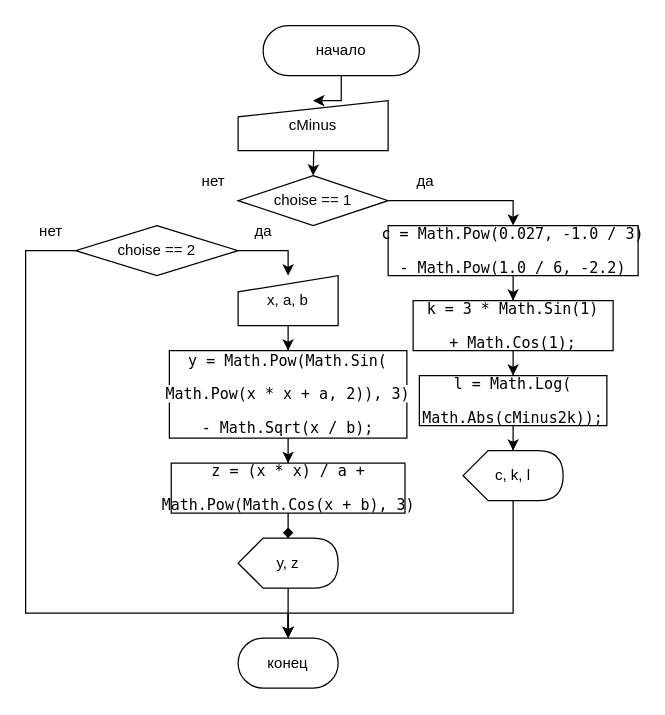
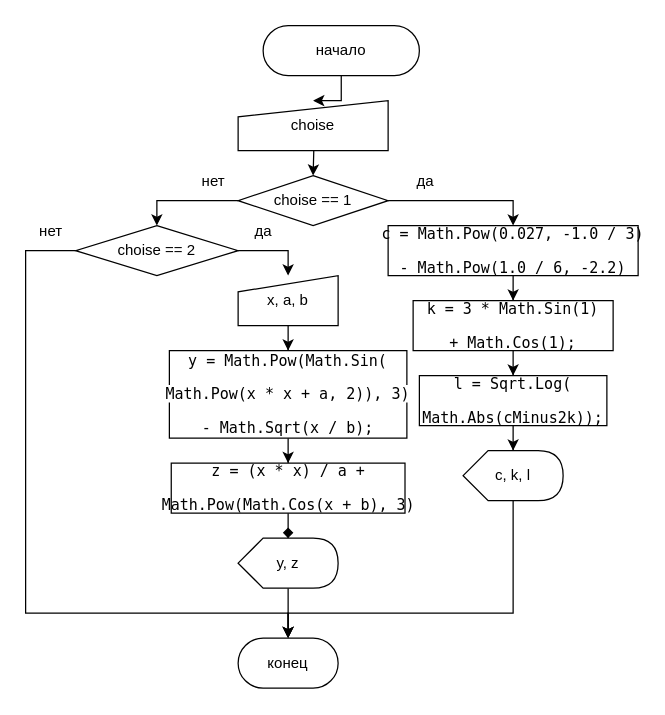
  <mxCell id="0" />
  <mxCell id="1" parent="0" />
+ <mxCell id="2" style="edgeStyle=orthogonalEdgeStyle;rounded=0;orthogonalLoop=1;jettySize=auto;html=1;entryX=0.5;entryY=0;entryDx=0;entryDy=0;exitX=0;exitY=0.5;exitDx=0;exitDy=0;" parent="1" source="4" target="7" edge="1"><mxGeometry relative="1" as="geometry"><Array as="points"><mxPoint x="125" y="160" /></Array></mxGeometry></mxCell>
  <mxCell id="3" style="edgeStyle=orthogonalEdgeStyle;rounded=0;orthogonalLoop=1;jettySize=auto;html=1;entryX=0.5;entryY=0;entryDx=0;entryDy=0;" edge="1" parent="1" source="4" target="17"><mxGeometry relative="1" as="geometry"><Array as="points"><mxPoint x="410" y="160" /></Array></mxGeometry></mxCell>
  <mxCell id="4" value="choise == 1" style="rhombus;whiteSpace=wrap;html=1;" parent="1" vertex="1"><mxGeometry x="190" y="140" width="120" height="40" as="geometry" /></mxCell>
  <mxCell id="5" style="edgeStyle=orthogonalEdgeStyle;rounded=0;orthogonalLoop=1;jettySize=auto;html=1;entryX=0.5;entryY=0;entryDx=0;entryDy=0;" edge="1" parent="1" source="7" target="32"><mxGeometry relative="1" as="geometry"><Array as="points"><mxPoint x="230" y="200" /></Array></mxGeometry></mxCell>
  <mxCell id="6" style="edgeStyle=orthogonalEdgeStyle;rounded=0;orthogonalLoop=1;jettySize=auto;html=1;entryX=0.5;entryY=0;entryDx=0;entryDy=0;" edge="1" parent="1" source="7" target="14"><mxGeometry relative="1" as="geometry"><Array as="points"><mxPoint x="20" y="200" /><mxPoint x="20" y="490" /></Array></mxGeometry></mxCell>
  <mxCell id="7" value="choise == 2" style="rhombus;whiteSpace=wrap;html=1;" parent="1" vertex="1"><mxGeometry x="60" y="180" width="130" height="40" as="geometry" /></mxCell>
  <mxCell id="8" style="edgeStyle=orthogonalEdgeStyle;rounded=0;orthogonalLoop=1;jettySize=auto;html=1;entryX=0.5;entryY=0;entryDx=0;entryDy=0;" parent="1" target="4" edge="1"><mxGeometry relative="1" as="geometry"><mxPoint x="250" y="100" as="sourcePoint" /></mxGeometry></mxCell>
  <mxCell id="9" value="да" style="text;html=1;align=center;verticalAlign=middle;whiteSpace=wrap;rounded=0;" parent="1" vertex="1"><mxGeometry x="310" y="130" width="60" height="30" as="geometry" /></mxCell>
  <mxCell id="10" value="да" style="text;html=1;align=center;verticalAlign=middle;resizable=0;points=[];autosize=1;strokeColor=none;fillColor=none;" parent="1" vertex="1"><mxGeometry x="190" y="170" width="40" height="30" as="geometry" /></mxCell>
  <mxCell id="11" value="нет" style="text;html=1;align=center;verticalAlign=middle;resizable=0;points=[];autosize=1;strokeColor=none;fillColor=none;" parent="1" vertex="1"><mxGeometry x="150" y="130" width="40" height="30" as="geometry" /></mxCell>
  <mxCell id="12" style="edgeStyle=orthogonalEdgeStyle;rounded=0;orthogonalLoop=1;jettySize=auto;html=1;entryX=0.5;entryY=0;entryDx=0;entryDy=0;" edge="1" parent="1" source="13" target="15"><mxGeometry relative="1" as="geometry" /></mxCell>
  <mxCell id="13" value="начало" style="rounded=1;whiteSpace=wrap;html=1;arcSize=50;" vertex="1" parent="1"><mxGeometry x="210" y="20" width="125" height="40" as="geometry" /></mxCell>
  <mxCell id="14" value="конец" style="rounded=1;whiteSpace=wrap;html=1;arcSize=50;" vertex="1" parent="1"><mxGeometry x="190" y="510" width="80" height="40" as="geometry" /></mxCell>
- <mxCell id="15" value="cMinus" style="shape=manualInput;whiteSpace=wrap;html=1;size=13;" vertex="1" parent="1"><mxGeometry x="190" y="80" width="120" height="40" as="geometry" /></mxCell>
+ <mxCell id="15" value="choise" style="shape=manualInput;whiteSpace=wrap;html=1;size=13;" vertex="1" parent="1"><mxGeometry x="190" y="80" width="120" height="40" as="geometry" /></mxCell>
  <mxCell id="16" style="edgeStyle=orthogonalEdgeStyle;rounded=0;orthogonalLoop=1;jettySize=auto;html=1;entryX=0.5;entryY=0;entryDx=0;entryDy=0;" edge="1" parent="1" source="17" target="19"><mxGeometry relative="1" as="geometry" /></mxCell>
  <mxCell id="17" value="&lt;pre style=&quot;font-family: &amp;quot;JetBrains Mono&amp;quot;, monospace;&quot;&gt;&lt;font style=&quot;color: rgb(0, 0, 0);&quot;&gt;c &lt;span&gt;= &lt;/span&gt;Math&lt;span&gt;.&lt;/span&gt;Pow&lt;span&gt;(&lt;/span&gt;&lt;span&gt;0.027&lt;/span&gt;&lt;span&gt;, -&lt;/span&gt;&lt;span&gt;1.0 &lt;/span&gt;&lt;span&gt;/ &lt;/span&gt;&lt;span&gt;3&lt;/span&gt;&lt;span&gt;)&lt;/span&gt;&lt;/font&gt;&lt;/pre&gt;&lt;pre style=&quot;font-family: &amp;quot;JetBrains Mono&amp;quot;, monospace;&quot;&gt;&lt;font style=&quot;color: rgb(0, 0, 0);&quot;&gt;&lt;span&gt;- &lt;/span&gt;Math&lt;span&gt;.&lt;/span&gt;Pow&lt;span&gt;(&lt;/span&gt;&lt;span&gt;1.0 &lt;/span&gt;&lt;span&gt;/ &lt;/span&gt;&lt;span&gt;6&lt;/span&gt;&lt;span&gt;, -&lt;/span&gt;&lt;span&gt;2.2&lt;/span&gt;&lt;span&gt;)&lt;/span&gt;&lt;/font&gt;&lt;/pre&gt;" style="rounded=0;whiteSpace=wrap;html=1;" vertex="1" parent="1"><mxGeometry x="310" y="180" width="200" height="40" as="geometry" /></mxCell>
  <mxCell id="18" style="edgeStyle=orthogonalEdgeStyle;rounded=0;orthogonalLoop=1;jettySize=auto;html=1;entryX=0.5;entryY=0;entryDx=0;entryDy=0;" edge="1" parent="1" source="19" target="25"><mxGeometry relative="1" as="geometry" /></mxCell>
  <mxCell id="19" value="&lt;pre style=&quot;font-family: &amp;quot;JetBrains Mono&amp;quot;, monospace;&quot;&gt;&lt;font style=&quot;color: rgb(0, 0, 0);&quot;&gt;&lt;span&gt;k = &lt;/span&gt;&lt;span&gt;3 &lt;/span&gt;&lt;span&gt;* &lt;/span&gt;&lt;span&gt;Math&lt;/span&gt;&lt;span&gt;.&lt;/span&gt;&lt;span&gt;Sin&lt;/span&gt;&lt;span&gt;(&lt;/span&gt;&lt;span&gt;1&lt;/span&gt;&lt;span&gt;)&lt;/span&gt;&lt;/font&gt;&lt;/pre&gt;&lt;pre style=&quot;font-family: &amp;quot;JetBrains Mono&amp;quot;, monospace;&quot;&gt;&lt;font style=&quot;color: rgb(0, 0, 0);&quot;&gt;&lt;span&gt;+ &lt;/span&gt;&lt;span&gt;Math&lt;/span&gt;&lt;span&gt;.&lt;/span&gt;&lt;span&gt;Cos&lt;/span&gt;&lt;span&gt;(&lt;/span&gt;&lt;span&gt;1&lt;/span&gt;&lt;span&gt;);&lt;/span&gt;&lt;/font&gt;&lt;/pre&gt;" style="rounded=0;whiteSpace=wrap;html=1;strokeColor=default;imageAspect=1;" vertex="1" parent="1"><mxGeometry x="330" y="240" width="160" height="40" as="geometry" /></mxCell>
  <mxCell id="20" value="нет" style="text;html=1;align=center;verticalAlign=middle;resizable=0;points=[];autosize=1;strokeColor=none;fillColor=none;" vertex="1" parent="1"><mxGeometry x="20" y="170" width="40" height="30" as="geometry" /></mxCell>
  <mxCell id="21" style="edgeStyle=orthogonalEdgeStyle;rounded=0;orthogonalLoop=1;jettySize=auto;html=1;entryX=0.5;entryY=0;entryDx=0;entryDy=0;" edge="1" parent="1" source="22" target="24"><mxGeometry relative="1" as="geometry" /></mxCell>
  <mxCell id="22" value="&lt;pre style=&quot;font-family: &amp;quot;JetBrains Mono&amp;quot;, monospace;&quot;&gt;&lt;span style=&quot;background-color: light-dark(#ffffff, var(--ge-dark-color, #121212));&quot;&gt;&lt;font style=&quot;color: rgb(0, 0, 0);&quot;&gt;&lt;span&gt;y = &lt;/span&gt;&lt;span&gt;Math&lt;/span&gt;&lt;span&gt;.&lt;/span&gt;&lt;span&gt;Pow&lt;/span&gt;&lt;span&gt;(&lt;/span&gt;&lt;span&gt;Math&lt;/span&gt;&lt;span&gt;.&lt;/span&gt;&lt;span&gt;Sin&lt;/span&gt;&lt;span&gt;(&lt;/span&gt;&lt;/font&gt;&lt;/span&gt;&lt;/pre&gt;&lt;pre style=&quot;font-family: &amp;quot;JetBrains Mono&amp;quot;, monospace;&quot;&gt;&lt;span style=&quot;background-color: light-dark(#ffffff, var(--ge-dark-color, #121212));&quot;&gt;&lt;font style=&quot;color: rgb(0, 0, 0);&quot;&gt;&lt;span&gt;Math&lt;/span&gt;&lt;span&gt;.&lt;/span&gt;&lt;span&gt;Pow&lt;/span&gt;&lt;span&gt;(x * x + a, &lt;/span&gt;&lt;span&gt;2&lt;/span&gt;&lt;span&gt;)), &lt;/span&gt;&lt;span&gt;3&lt;/span&gt;&lt;span&gt;)&lt;/span&gt;&lt;/font&gt;&lt;/span&gt;&lt;/pre&gt;&lt;pre style=&quot;font-family: &amp;quot;JetBrains Mono&amp;quot;, monospace;&quot;&gt;&lt;span style=&quot;background-color: light-dark(#ffffff, var(--ge-dark-color, #121212));&quot;&gt;&lt;font style=&quot;color: rgb(0, 0, 0);&quot;&gt;&lt;span&gt;- &lt;/span&gt;&lt;span&gt;Math&lt;/span&gt;&lt;span&gt;.&lt;/span&gt;&lt;span&gt;Sqrt&lt;/span&gt;&lt;span&gt;(x / b);&lt;/span&gt;&lt;/font&gt;&lt;/span&gt;&lt;/pre&gt;" style="rounded=0;whiteSpace=wrap;html=1;" vertex="1" parent="1"><mxGeometry x="135" y="280" width="190" height="70" as="geometry" /></mxCell>
  <mxCell id="23" style="edgeStyle=orthogonalEdgeStyle;rounded=0;orthogonalLoop=1;jettySize=auto;html=1;endArrow=diamond;" edge="1" parent="1" source="24" target="30"><mxGeometry relative="1" as="geometry" /></mxCell>
  <mxCell id="24" value="&lt;pre style=&quot;font-family: &amp;quot;JetBrains Mono&amp;quot;, monospace;&quot;&gt;&lt;font style=&quot;color: rgb(0, 0, 0);&quot;&gt;&lt;span&gt;z = &lt;/span&gt;&lt;span&gt;(&lt;/span&gt;&lt;span&gt;x * x&lt;/span&gt;&lt;span&gt;) &lt;/span&gt;&lt;span&gt;/ a +&lt;/span&gt;&lt;/font&gt;&lt;/pre&gt;&lt;pre style=&quot;font-family: &amp;quot;JetBrains Mono&amp;quot;, monospace;&quot;&gt;&lt;font style=&quot;color: rgb(0, 0, 0);&quot;&gt;&lt;span&gt;Math&lt;/span&gt;&lt;span&gt;.&lt;/span&gt;&lt;span&gt;Pow&lt;/span&gt;&lt;span&gt;(&lt;/span&gt;&lt;span&gt;Math&lt;/span&gt;&lt;span&gt;.&lt;/span&gt;&lt;span&gt;Cos&lt;/span&gt;&lt;span&gt;(x + b), &lt;/span&gt;&lt;span&gt;3&lt;/span&gt;&lt;span&gt;)&lt;/span&gt;&lt;/font&gt;&lt;/pre&gt;" style="rounded=0;whiteSpace=wrap;html=1;" vertex="1" parent="1"><mxGeometry x="136.5" y="370" width="187" height="40" as="geometry" /></mxCell>
- <mxCell id="25" value="&lt;pre style=&quot;font-family: &amp;quot;JetBrains Mono&amp;quot;, monospace;&quot;&gt;&lt;font style=&quot;color: rgb(0, 0, 0);&quot;&gt;&lt;span&gt;l = &lt;/span&gt;&lt;span&gt;Math&lt;/span&gt;&lt;span&gt;.&lt;/span&gt;&lt;span&gt;Log&lt;/span&gt;&lt;span&gt;(&lt;/span&gt;&lt;/font&gt;&lt;/pre&gt;&lt;pre style=&quot;font-family: &amp;quot;JetBrains Mono&amp;quot;, monospace;&quot;&gt;&lt;font style=&quot;color: rgb(0, 0, 0);&quot;&gt;&lt;span&gt;Math&lt;/span&gt;&lt;span&gt;.&lt;/span&gt;&lt;span&gt;Abs&lt;/span&gt;&lt;span&gt;(cMinus2k));&lt;/span&gt;&lt;/font&gt;&lt;/pre&gt;" style="rounded=0;whiteSpace=wrap;html=1;" vertex="1" parent="1"><mxGeometry x="335" y="300" width="150" height="40" as="geometry" /></mxCell>
+ <mxCell id="25" value="&lt;pre style=&quot;font-family: &amp;quot;JetBrains Mono&amp;quot;, monospace;&quot;&gt;&lt;font style=&quot;color: rgb(0, 0, 0);&quot;&gt;&lt;span&gt;l = &lt;/span&gt;&lt;span&gt;Sqrt&lt;/span&gt;&lt;span&gt;.&lt;/span&gt;&lt;span&gt;Log&lt;/span&gt;&lt;span&gt;(&lt;/span&gt;&lt;/font&gt;&lt;/pre&gt;&lt;pre style=&quot;font-family: &amp;quot;JetBrains Mono&amp;quot;, monospace;&quot;&gt;&lt;font style=&quot;color: rgb(0, 0, 0);&quot;&gt;&lt;span&gt;Math&lt;/span&gt;&lt;span&gt;.&lt;/span&gt;&lt;span&gt;Abs&lt;/span&gt;&lt;span&gt;(cMinus2k));&lt;/span&gt;&lt;/font&gt;&lt;/pre&gt;" style="rounded=0;whiteSpace=wrap;html=1;" vertex="1" parent="1"><mxGeometry x="335" y="300" width="150" height="40" as="geometry" /></mxCell>
  <mxCell id="26" style="edgeStyle=orthogonalEdgeStyle;rounded=0;orthogonalLoop=1;jettySize=auto;html=1;entryX=0.5;entryY=0;entryDx=0;entryDy=0;" edge="1" parent="1" source="27" target="14"><mxGeometry relative="1" as="geometry"><Array as="points"><mxPoint x="410" y="490" /></Array></mxGeometry></mxCell>
  <mxCell id="27" value="c, k, l" style="shape=display;whiteSpace=wrap;html=1;" vertex="1" parent="1"><mxGeometry x="370" y="360" width="80" height="40" as="geometry" /></mxCell>
  <mxCell id="28" style="edgeStyle=orthogonalEdgeStyle;rounded=0;orthogonalLoop=1;jettySize=auto;html=1;entryX=0;entryY=0;entryDx=40;entryDy=0;entryPerimeter=0;" edge="1" parent="1" source="25" target="27"><mxGeometry relative="1" as="geometry" /></mxCell>
  <mxCell id="29" style="edgeStyle=orthogonalEdgeStyle;rounded=0;orthogonalLoop=1;jettySize=auto;html=1;entryX=0.5;entryY=0;entryDx=0;entryDy=0;" edge="1" parent="1" source="30" target="14"><mxGeometry relative="1" as="geometry" /></mxCell>
  <mxCell id="30" value="y, z" style="shape=display;whiteSpace=wrap;html=1;" vertex="1" parent="1"><mxGeometry x="190" y="430" width="80" height="40" as="geometry" /></mxCell>
  <mxCell id="31" style="edgeStyle=orthogonalEdgeStyle;rounded=0;orthogonalLoop=1;jettySize=auto;html=1;entryX=0.5;entryY=0;entryDx=0;entryDy=0;" edge="1" parent="1" source="32" target="22"><mxGeometry relative="1" as="geometry" /></mxCell>
  <mxCell id="32" value="x, a, b" style="shape=manualInput;whiteSpace=wrap;html=1;size=13;" vertex="1" parent="1"><mxGeometry x="190" y="220" width="80" height="40" as="geometry" /></mxCell>
